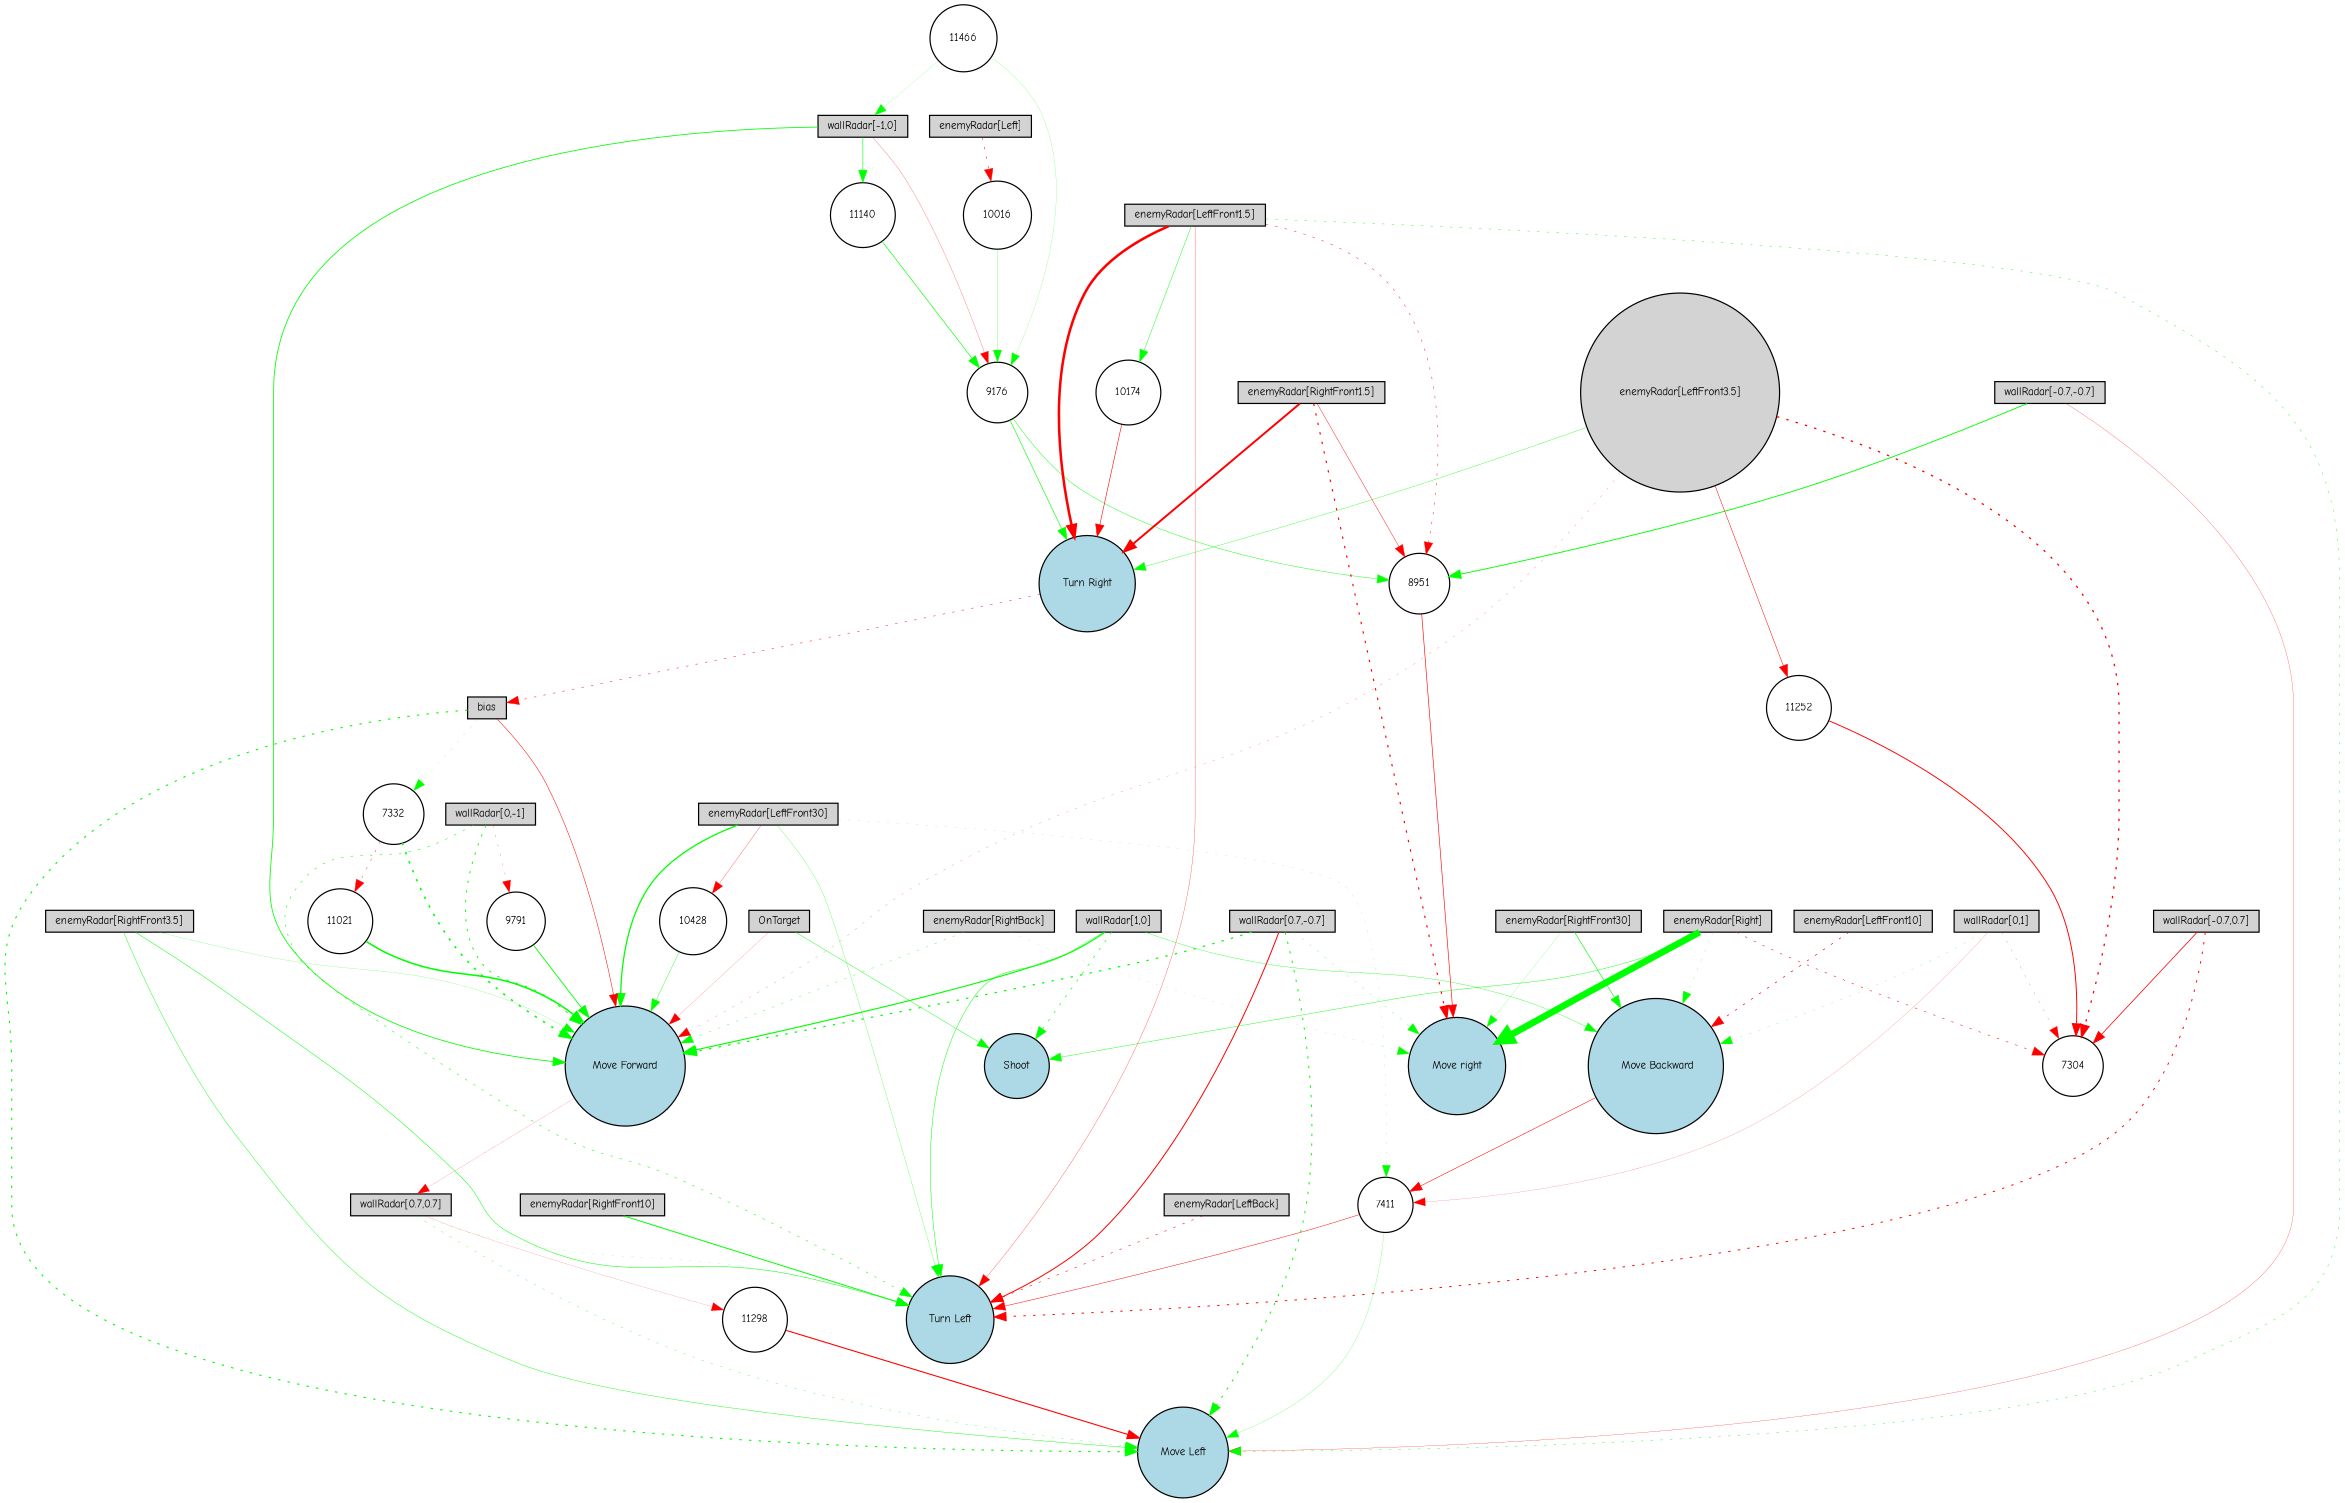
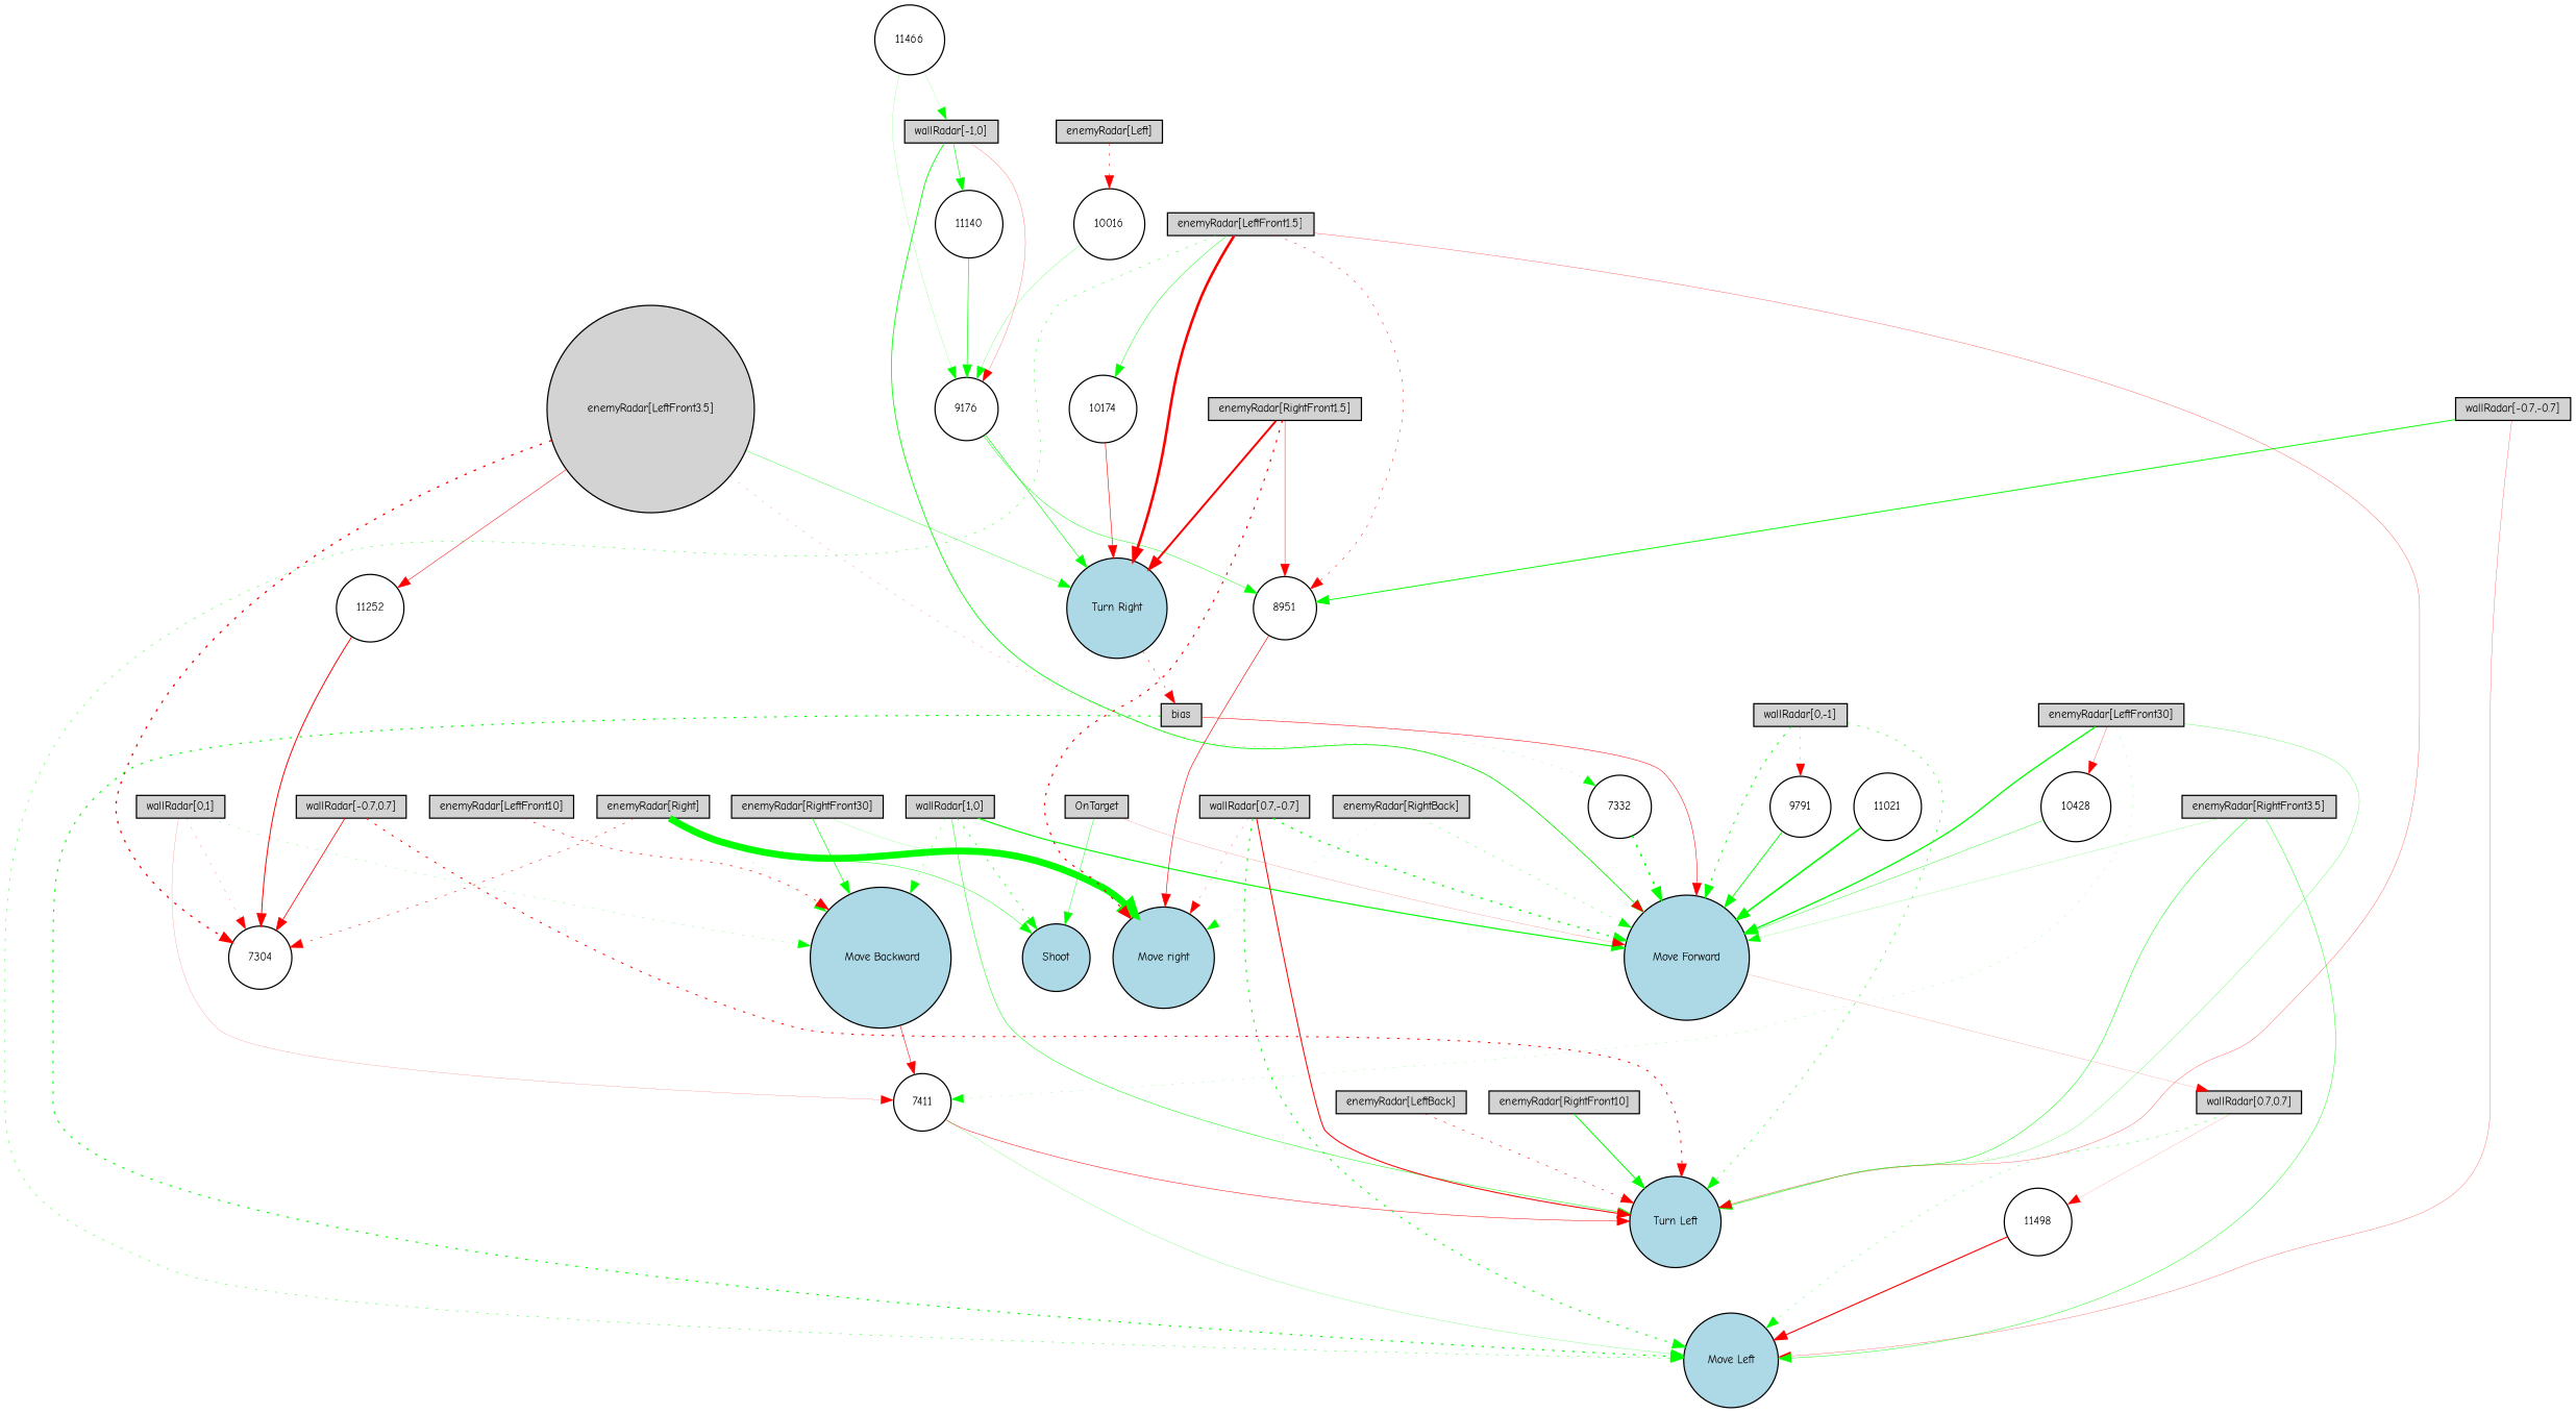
  digraph {
    fontname="Comic Neue"
    node [fillcolor=lightgray fontname="Comic Neue" fontsize=9 shape=circle style=filled]
    edge [color=green fontname="Comic Neue" style=solid]
    "wallRadar[1,0]" [height=0.2 shape=box width=0.2]
    Shoot [fillcolor=lightblue height=0.2 width=0.2]
    "Move Forward" [fillcolor=lightblue height=0.2 width=0.2]
    " Move Backward" [fillcolor=lightblue height=0.2 width=0.2]
    "Turn Left" [fillcolor=lightblue height=0.2 width=0.2]
    "wallRadar[0.7,0.7]" [height=0.2 shape=box width=0.2]
    7411 [fillcolor=white height=0.2 width=0.2]
    "wallRadar[0,1]" [height=0.2 shape=box width=0.2]
    7304 [fillcolor=white height=0.2 width=0.2]
    "Move Left" [fillcolor=lightblue height=0.2 width=0.2]
    "wallRadar[-1,0]" [height=0.2 shape=box width=0.2]
    11140 [fillcolor=white height=0.2 width=0.2]
    9176 [fillcolor=white height=0.2 width=0.2]
    11466 [fillcolor=white height=0.2 width=0.2]
    8951 [fillcolor=white height=0.2 width=0.2]
    "Turn Right" [fillcolor=lightblue height=0.2 width=0.2]
    "wallRadar[0,-1]" [height=0.2 shape=box width=0.2]
    9791 [fillcolor=white height=0.2 width=0.2]
-   11298 [fillcolor=white height=0.2 width=0.2]
+   11298 [fillcolor=white height=0.2 width=0.2 label=11498]
    "wallRadar[-0.7,0.7]" [height=0.2 shape=box width=0.2]
    "wallRadar[-0.7,-0.7]" [height=0.2 shape=box width=0.2]
    "Move right" [fillcolor=lightblue height=0.2 width=0.2]
    "wallRadar[0.7,-0.7]" [height=0.2 shape=box width=0.2]
    "enemyRadar[RightBack]" [height=0.2 shape=box width=0.2]
    "enemyRadar[LeftBack]" [height=0.2 shape=box width=0.2]
    "enemyRadar[Right]" [height=0.2 shape=box width=0.2]
    "enemyRadar[Left]" [height=0.2 shape=box width=0.2]
    10016 [fillcolor=white height=0.2 width=0.2]
    "enemyRadar[RightFront30]" [height=0.2 shape=box width=0.2]
    "enemyRadar[LeftFront30]" [height=0.2 shape=box width=0.2]
    10428 [fillcolor=white height=0.2 width=0.2]
    "enemyRadar[RightFront10]" [height=0.2 shape=box width=0.2]
    "enemyRadar[LeftFront10]" [height=0.2 shape=box width=0.2]
    "enemyRadar[RightFront3.5]" [height=0.2 shape=box width=0.2]
    "enemyRadar[LeftFront3.5]" [height=0.2 width=0.2]
    11252 [fillcolor=white height=0.2 width=0.2]
    bias [height=0.2 shape=box width=0.2]
    "enemyRadar[RightFront1.5]" [height=0.2 shape=box width=0.2]
    "enemyRadar[LeftFront1.5]" [height=0.2 shape=box width=0.2]
    10174 [fillcolor=white height=0.2 width=0.2]
    OnTarget [height=0.2 shape=box width=0.2]
    7332 [fillcolor=white height=0.2 width=0.2]
    11021 [fillcolor=white height=0.2 width=0.2]
    "wallRadar[1,0]" -> Shoot [penwidth=0.537305727834515 style=dotted]
    "wallRadar[1,0]" -> "Move Forward" [penwidth=0.9394024617343723]
-   "wallRadar[1,0]" -> " Move Backward" [penwidth=0.282068140183667]
+   "wallRadar[1,0]" -> " Move Backward" [penwidth=0.282068140183667 style=dotted]
    "wallRadar[1,0]" -> "Turn Left" [penwidth=0.39374085192977626]
    "Move Forward" -> "wallRadar[0.7,0.7]" [color=red penwidth=0.11453172433065045]
    " Move Backward" -> 7411 [color=red penwidth=0.4286602869337235]
    "wallRadar[0.7,0.7]" -> "Turn Left" [penwidth=0.12735777345420154 style=dotted]
    "wallRadar[0.7,0.7]" -> "Move Left" [penwidth=0.24970147357199932 style=dotted]
    "wallRadar[0.7,0.7]" -> 11298 [color=red penwidth=0.10788413992655617]
    7411 -> "Turn Left" [color=red penwidth=0.385869053205098]
    7411 -> "Move Left" [penwidth=0.1679653542824791]
    "wallRadar[0,1]" -> " Move Backward" [penwidth=0.16820561903275055 style=dotted]
    "wallRadar[0,1]" -> 7411 [color=red penwidth=0.11971054771017281]
    "wallRadar[0,1]" -> 7304 [color=red penwidth=0.16079640618828295 style=dotted]
    "wallRadar[-1,0]" -> "Move Forward" [penwidth=0.6667872973641753]
    "wallRadar[-1,0]" -> 11140 [penwidth=0.47318068851877504]
    "wallRadar[-1,0]" -> 9176 [color=red penwidth=0.18544287997848313]
    11140 -> 9176 [penwidth=0.5253713752424207]
    9176 -> 8951 [penwidth=0.3590612491732448]
    9176 -> "Turn Right" [penwidth=0.4962299742189178]
    11466 -> "wallRadar[-1,0]" [penwidth=0.1055458455885862]
    11466 -> 9176 [penwidth=0.13570184485929637]
    8951 -> "Move right" [color=red penwidth=0.5031868338173029]
    "Turn Right" -> bias [color=red penwidth=0.3746012418784517 style=dotted]
    "wallRadar[0,-1]" -> "Move Forward" [penwidth=0.7496382114272171 style=dotted]
    "wallRadar[0,-1]" -> "Turn Left" [penwidth=0.4495768375501418 style=dotted]
    "wallRadar[0,-1]" -> 9791 [color=red penwidth=0.17208946487107024 style=dotted]
    9791 -> "Move Forward" [penwidth=0.7264316372353631]
    11298 -> "Move Left" [color=red penwidth=0.8984611635607667]
    "wallRadar[-0.7,0.7]" -> "Turn Left" [color=red penwidth=0.786736366432514 style=dotted]
    "wallRadar[-0.7,0.7]" -> 7304 [color=red penwidth=0.6298718732682067]
    "wallRadar[-0.7,-0.7]" -> "Move Left" [color=red penwidth=0.19709148266958934]
    "wallRadar[-0.7,-0.7]" -> 8951 [penwidth=0.7472765404719216]
    "wallRadar[0.7,-0.7]" -> "Move Forward" [penwidth=1.0347601776604047 style=dotted]
    "wallRadar[0.7,-0.7]" -> "Turn Left" [color=red penwidth=0.8236105402243848]
    "wallRadar[0.7,-0.7]" -> "Move Left" [penwidth=0.8256246422722461 style=dotted]
-   "wallRadar[0.7,-0.7]" -> "Move right" [penwidth=0.20308962558349908 style=dotted]
+   "wallRadar[0.7,-0.7]" -> "Move right" [color=red penwidth=0.20308962558349908 style=dotted]
    "enemyRadar[RightBack]" -> "Move Forward" [penwidth=0.28557019522499616 style=dotted]
    "enemyRadar[RightBack]" -> "Move right" [penwidth=0.1111113404863125 style=dotted]
    "enemyRadar[LeftBack]" -> "Turn Left" [color=red penwidth=0.45156980144132497 style=dotted]
    "enemyRadar[Right]" -> Shoot [penwidth=0.3417514272374397]
    "enemyRadar[Right]" -> " Move Backward" [penwidth=0.16547025767373724 style=dotted]
    "enemyRadar[Right]" -> 7304 [color=red penwidth=0.4228370655169953 style=dotted]
    "enemyRadar[Right]" -> "Move right" [penwidth=5.482277044147464]
    "enemyRadar[Left]" -> 10016 [color=red penwidth=0.4184986263738226 style=dotted]
    10016 -> 9176 [penwidth=0.1920105600218881]
    "enemyRadar[RightFront30]" -> " Move Backward" [penwidth=0.5164082770934272]
    "enemyRadar[RightFront30]" -> "Move right" [penwidth=0.12943426460143534]
    "enemyRadar[LeftFront30]" -> "Move Forward" [penwidth=1.049857363887766]
    "enemyRadar[LeftFront30]" -> "Turn Left" [penwidth=0.2133465395420762]
    "enemyRadar[LeftFront30]" -> 7411 [penwidth=0.12605607446063327 style=dotted]
    "enemyRadar[LeftFront30]" -> 10428 [color=red penwidth=0.2210182754857823]
    10428 -> "Move Forward" [penwidth=0.30816306281514316]
    "enemyRadar[RightFront10]" -> "Turn Left" [penwidth=0.8082954294318015]
    "enemyRadar[LeftFront10]" -> " Move Backward" [color=red penwidth=0.5436787262695019 style=dotted]
    "enemyRadar[RightFront3.5]" -> "Move Forward" [penwidth=0.1437992757521266]
    "enemyRadar[RightFront3.5]" -> "Turn Left" [penwidth=0.40436550512993996]
    "enemyRadar[RightFront3.5]" -> "Move Left" [penwidth=0.34991513104996663]
    "enemyRadar[LeftFront3.5]" -> "Move Forward" [color=red penwidth=0.1530757125623729 style=dotted]
    "enemyRadar[LeftFront3.5]" -> 7304 [color=red penwidth=1.077313619975764 style=dotted]
    "enemyRadar[LeftFront3.5]" -> "Turn Right" [penwidth=0.2768863045817047]
    "enemyRadar[LeftFront3.5]" -> 11252 [color=red penwidth=0.40432548906403354]
    11252 -> 7304 [color=red penwidth=0.7843858665916967]
    bias -> "Move Forward" [color=red penwidth=0.4108170544325288]
    bias -> "Move Left" [penwidth=0.9193790972763848 style=dotted]
    bias -> 7332 [penwidth=0.1380629070281316 style=dotted]
    "enemyRadar[RightFront1.5]" -> 8951 [color=red penwidth=0.3391579305118799]
    "enemyRadar[RightFront1.5]" -> "Turn Right" [color=red penwidth=1.6093399405535895]
    "enemyRadar[RightFront1.5]" -> "Move right" [color=red penwidth=0.9571994824059448 style=dotted]
    "enemyRadar[LeftFront1.5]" -> "Turn Left" [color=red penwidth=0.22034086037353745]
    "enemyRadar[LeftFront1.5]" -> "Move Left" [penwidth=0.33025434112143026 style=dotted]
    "enemyRadar[LeftFront1.5]" -> 8951 [color=red penwidth=0.3697350644928853 style=dotted]
    "enemyRadar[LeftFront1.5]" -> "Turn Right" [color=red penwidth=2.0976320454535746]
    "enemyRadar[LeftFront1.5]" -> 10174 [penwidth=0.36756495289699487]
    10174 -> "Turn Right" [color=red penwidth=0.4721598346915151]
    OnTarget -> Shoot [penwidth=0.3377170018863621]
    OnTarget -> "Move Forward" [color=red penwidth=0.12718254339804122]
    7332 -> "Move Forward" [penwidth=1.3053423212494906 style=dotted]
-   7332 -> 11021 [color=red penwidth=0.3112110212354823 style=dotted]
    11021 -> "Move Forward" [penwidth=1.2783921080975895]
  }
